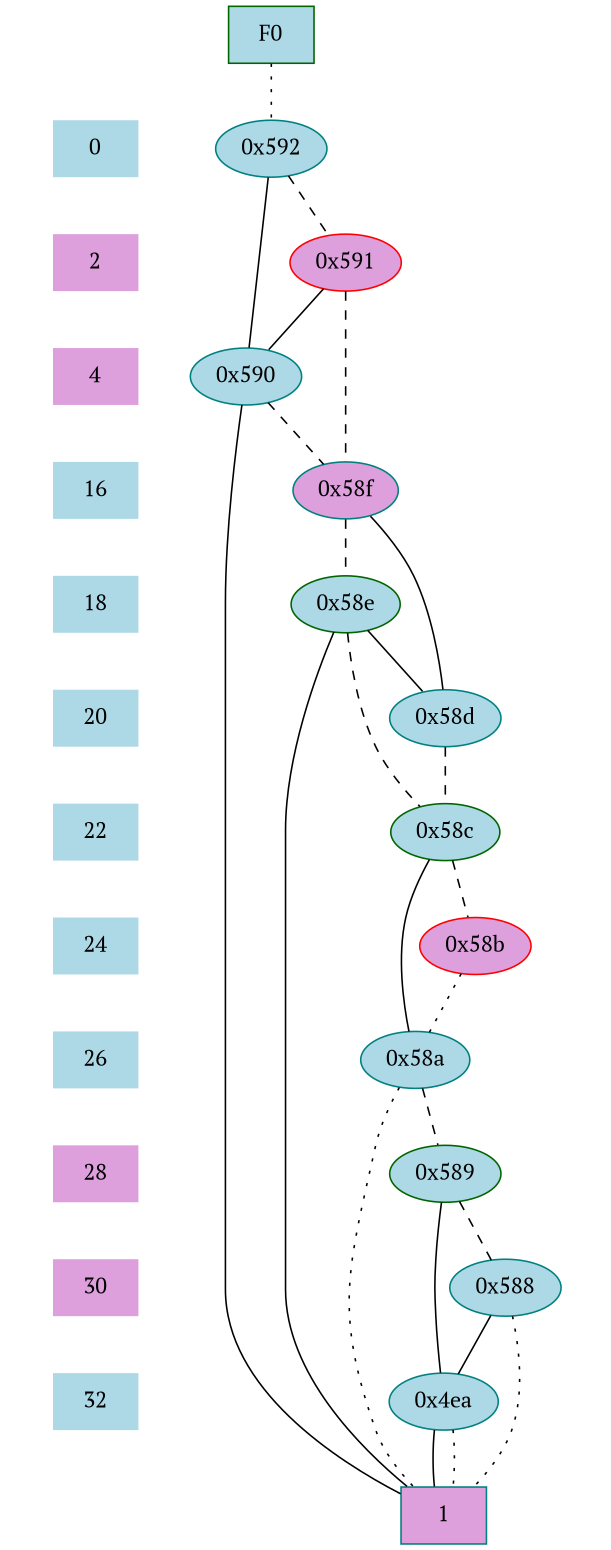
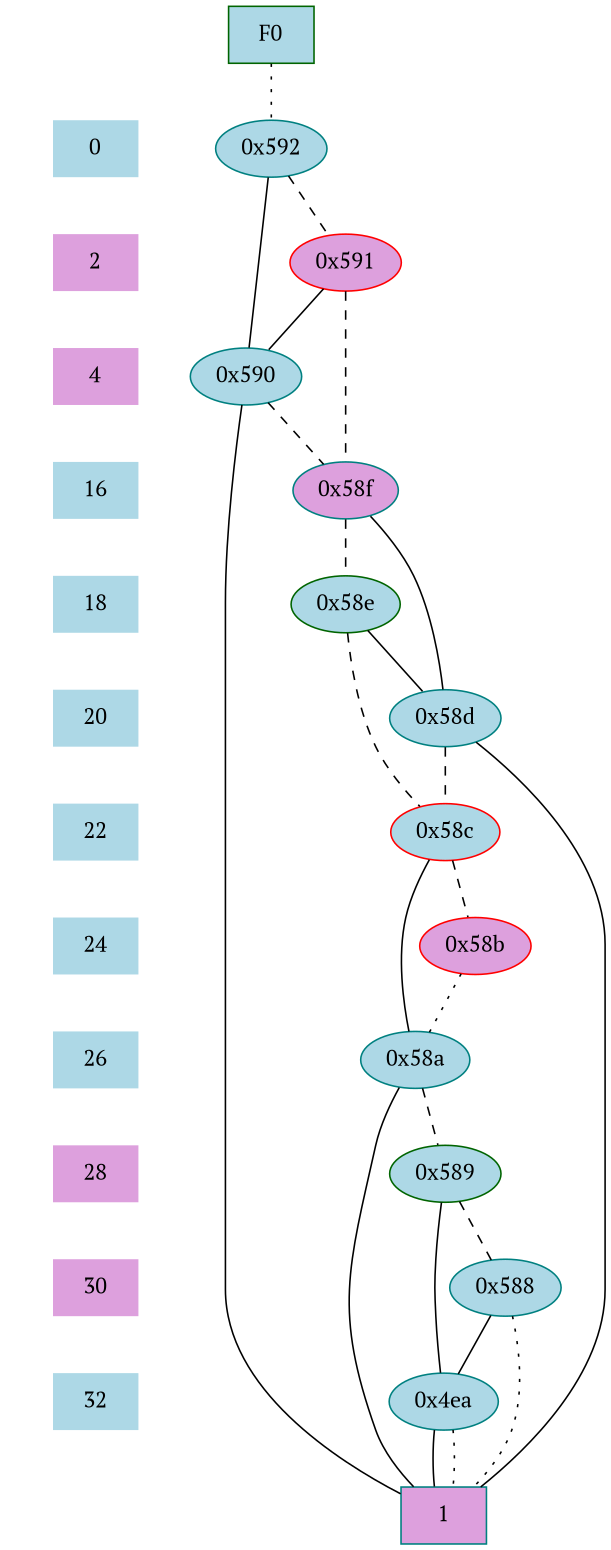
  digraph {
    fontname="PT Serif"
    node [fontname="PT Serif" shape=plaintext style=filled color=red fillcolor=lightblue]
    edge [dir=none fontname="PT Serif" style=invis]
    "CONST NODES" [style=invis color="" fillcolor=""]
    " 0 "
    " 2 " [fillcolor=plum]
    " 4 " [fillcolor=plum]
    " 16 "
    " 18 "
    " 20 "
    " 22 "
    " 24 " [color=teal]
    " 26 " [color=darkgreen]
    " 28 " [fillcolor=plum]
    " 30 " [fillcolor=plum]
    " 32 " [color=teal]
    F0 [color=darkgreen shape=box]
    "0x592" [color=teal shape=""]
    "0x591" [fillcolor=plum shape=""]
    "0x590" [color=teal shape=""]
    "0x58f" [color=teal fillcolor=plum shape=""]
    "0x58e" [color=darkgreen shape=""]
    "0x58d" [color=teal shape=""]
-   "0x58c" [color=darkgreen shape=""]
+   "0x58c" [shape=""]
    "0x58b" [fillcolor=plum shape=""]
    "0x58a" [color=teal shape=""]
    "0x589" [color=darkgreen shape=""]
    "0x588" [color=teal shape=""]
    "0x4ea" [color=teal shape=""]
    n27 [color=teal fillcolor=plum label=1 shape=box]
    subgraph sub_1 {
      "CONST NODES"
      " 0 "
      " 2 "
      " 4 "
      " 16 "
      " 18 "
      " 20 "
      " 22 "
      " 24 "
      " 26 "
      " 28 "
      " 30 "
      " 32 "
    }
    subgraph sub_2 {
      rank=same
      F0
    }
    subgraph sub_3 {
      rank=same
      " 0 "
      "0x592"
    }
    subgraph sub_4 {
      rank=same
      " 2 "
      "0x591"
    }
    subgraph sub_5 {
      rank=same
      " 4 "
      "0x590"
    }
    subgraph sub_6 {
      rank=same
      " 16 "
      "0x58f"
    }
    subgraph sub_7 {
      rank=same
      " 18 "
      "0x58e"
    }
    subgraph sub_8 {
      rank=same
      " 20 "
      "0x58d"
    }
    subgraph sub_9 {
      rank=same
      " 22 "
      "0x58c"
    }
    subgraph sub_10 {
      rank=same
      " 24 "
      "0x58b"
    }
    subgraph sub_11 {
      rank=same
      " 26 "
      "0x58a"
    }
    subgraph sub_12 {
      rank=same
      " 28 "
      "0x589"
    }
    subgraph sub_13 {
      rank=same
      " 30 "
      "0x588"
    }
    subgraph sub_14 {
      rank=same
      " 32 "
      "0x4ea"
    }
    subgraph sub_15 {
      rank=same
      "CONST NODES"
      subgraph sub_16 {
        rank=same
        n27
      }
    }
    " 0 " -> " 2 "
    " 2 " -> " 4 "
    " 4 " -> " 16 "
    " 16 " -> " 18 "
    " 18 " -> " 20 "
    " 20 " -> " 22 "
    " 22 " -> " 24 "
    " 24 " -> " 26 "
    " 26 " -> " 28 "
    " 28 " -> " 30 "
    " 30 " -> " 32 "
    " 32 " -> "CONST NODES"
    F0 -> "0x592" [style=dotted]
    "0x592" -> "0x591" [style=dashed]
    "0x592" -> "0x590" [style=""]
    "0x591" -> "0x590" [style=""]
    "0x591" -> "0x58f" [style=dashed]
    "0x590" -> "0x58f" [style=dashed]
    "0x590" -> n27 [style=""]
    "0x58f" -> "0x58e" [style=dashed]
    "0x58f" -> "0x58d" [style=""]
    "0x58e" -> "0x58d" [style=""]
    "0x58e" -> "0x58c" [style=dashed]
    "0x58d" -> "0x58c" [style=dashed]
-   "0x58e" -> n27 [style=""]
+   "0x58d" -> n27 [style=""]
    "0x58c" -> "0x58b" [style=dashed]
    "0x58c" -> "0x58a" [style=""]
    "0x58b" -> "0x58a" [style=dotted]
    "0x58a" -> "0x589" [style=dashed]
-   "0x58a" -> n27 [style=dotted]
+   "0x58a" -> n27 [style=""]
    "0x589" -> "0x588" [style=dashed]
    "0x589" -> "0x4ea" [style=""]
    "0x588" -> "0x4ea" [style=""]
    "0x588" -> n27 [style=dotted]
    "0x4ea" -> n27 [style=""]
    "0x4ea" -> n27 [style=dotted]
  }
